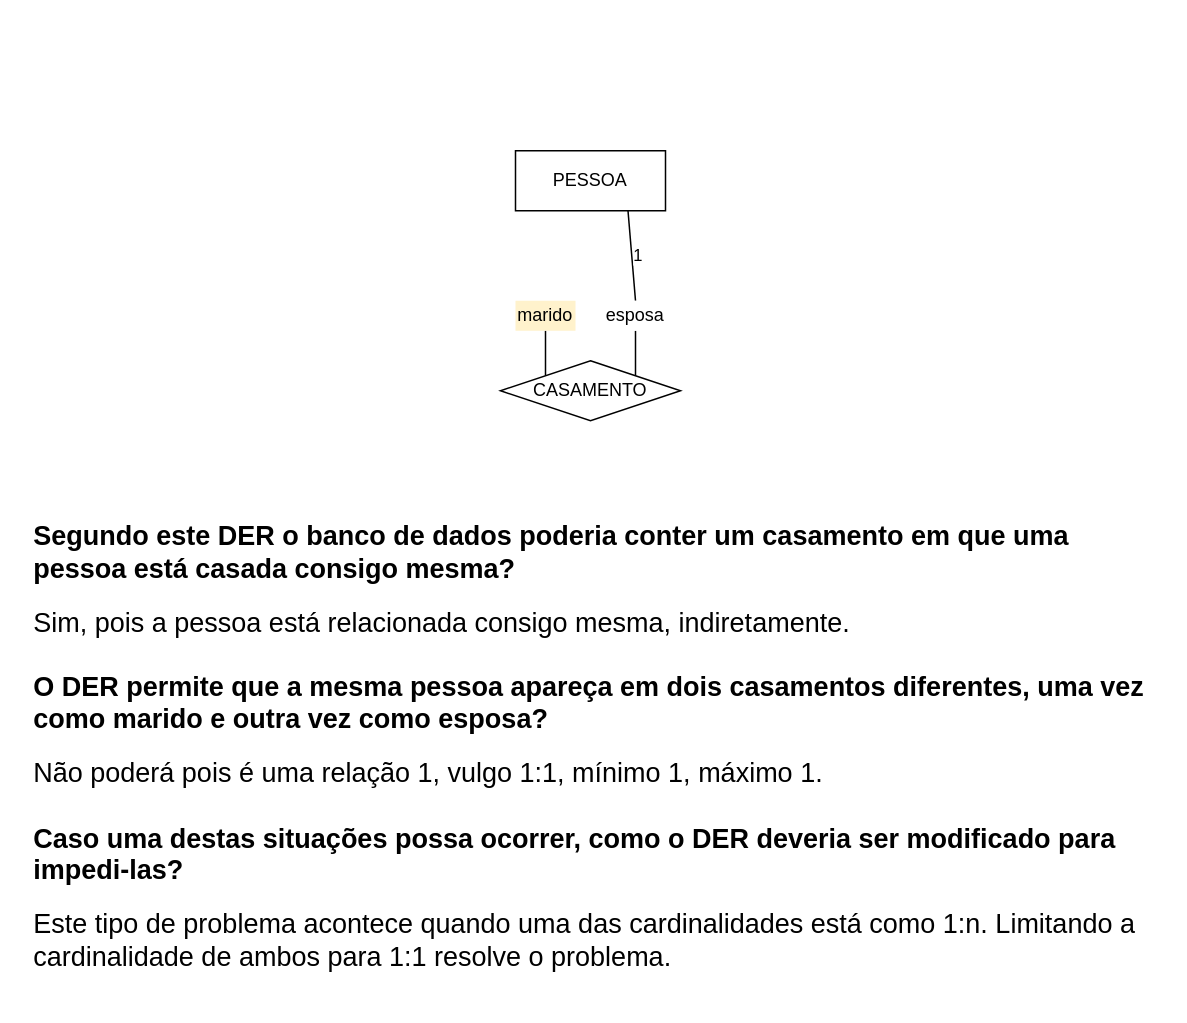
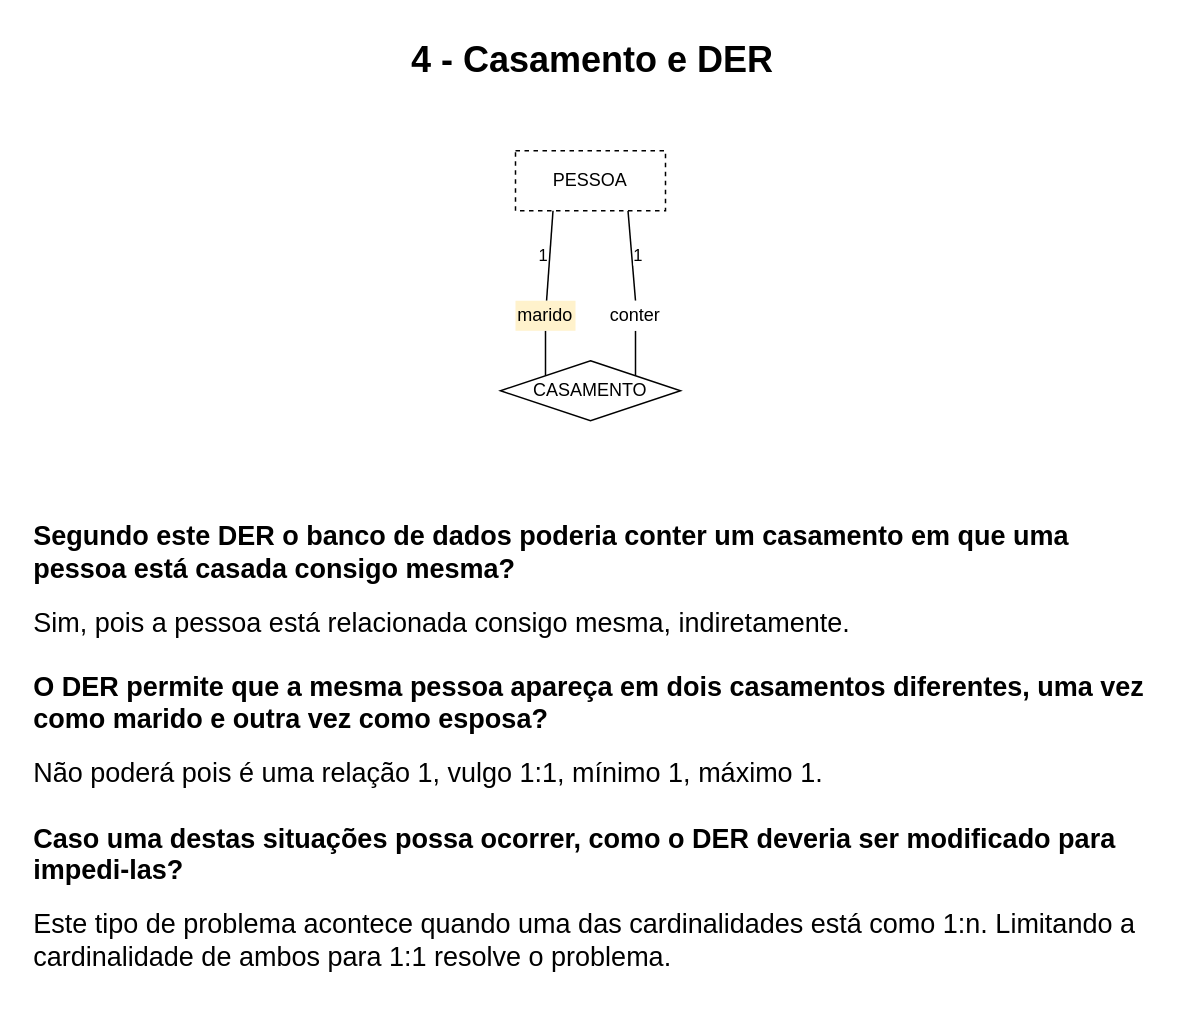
  <mxCell id="0" />
  <mxCell id="1" parent="0" />
  <mxCell id="2" style="rounded=0;orthogonalLoop=1;jettySize=auto;html=1;exitX=0.5;exitY=1;exitDx=0;exitDy=0;entryX=1;entryY=0;entryDx=0;entryDy=0;endArrow=none;endFill=0;" parent="1" source="9" target="5" edge="1"><mxGeometry relative="1" as="geometry" /></mxCell>
  <mxCell id="3" value="1" style="rounded=0;orthogonalLoop=1;jettySize=auto;html=1;exitX=0.75;exitY=1;exitDx=0;exitDy=0;entryX=0.5;entryY=0;entryDx=0;entryDy=0;endArrow=none;endFill=0;labelPosition=right;verticalLabelPosition=middle;align=left;verticalAlign=middle;" parent="1" source="4" target="9" edge="1"><mxGeometry relative="1" as="geometry" /></mxCell>
- <mxCell id="4" value="PESSOA" style="whiteSpace=wrap;html=1;align=center;" parent="1" vertex="1"><mxGeometry x="343" y="100" width="100" height="40" as="geometry" /></mxCell>
+ <mxCell id="4" value="PESSOA" style="whiteSpace=wrap;html=1;align=center;dashed=1;" parent="1" vertex="1"><mxGeometry x="343" y="100" width="100" height="40" as="geometry" /></mxCell>
  <mxCell id="5" value="CASAMENTO" style="rhombus;whiteSpace=wrap;html=1;" parent="1" vertex="1"><mxGeometry x="333" y="240" width="120" height="40" as="geometry" /></mxCell>
  <mxCell id="6" style="rounded=0;orthogonalLoop=1;jettySize=auto;html=1;entryX=0;entryY=0;entryDx=0;entryDy=0;endArrow=none;endFill=0;" parent="1" source="8" target="5" edge="1"><mxGeometry relative="1" as="geometry" /></mxCell>
+ <mxCell id="7" value="1" style="rounded=0;orthogonalLoop=1;jettySize=auto;html=1;entryX=0.25;entryY=1;entryDx=0;entryDy=0;endArrow=none;endFill=0;labelPosition=left;verticalLabelPosition=middle;align=right;verticalAlign=middle;" parent="1" source="8" target="4" edge="1"><mxGeometry relative="1" as="geometry" /></mxCell>
  <mxCell id="8" value="marido" style="whiteSpace=wrap;html=1;align=center;strokeColor=none;fillColor=#fff2cc;" parent="1" vertex="1"><mxGeometry x="343" y="200" width="40" height="20" as="geometry" /></mxCell>
- <mxCell id="9" value="esposa" style="whiteSpace=wrap;html=1;align=center;strokeColor=none;" parent="1" vertex="1"><mxGeometry x="403" y="200" width="40" height="20" as="geometry" /></mxCell>
+ <mxCell id="9" value="conter" style="whiteSpace=wrap;html=1;align=center;strokeColor=none;" parent="1" vertex="1"><mxGeometry x="403" y="200" width="40" height="20" as="geometry" /></mxCell>
+ <mxCell id="10" value="&lt;h1&gt;4 - Casamento e DER&lt;/h1&gt;" style="text;html=1;strokeColor=none;fillColor=none;spacing=5;spacingTop=-20;whiteSpace=wrap;overflow=hidden;rounded=0;align=center;" parent="1" vertex="1"><mxGeometry x="20" y="20" width="749" height="40" as="geometry" /></mxCell>
  <mxCell id="11" value="&lt;span style=&quot;text-align: left; text-indent: 0px; display: inline; float: none;&quot;&gt;&lt;b style=&quot;font-family: helvetica; font-size: 18px; font-style: normal; letter-spacing: normal; text-transform: none; word-spacing: 0px;&quot;&gt;Segundo este DER o banco de dados poderia conter um casamento&amp;nbsp;em que uma pessoa está casada consigo mesma?&lt;br&gt;&lt;/b&gt;&lt;br&gt;&lt;span style=&quot;font-family: helvetica; font-size: 18px; font-style: normal; letter-spacing: normal; text-transform: none; word-spacing: 0px; font-weight: 400; text-align: left; text-indent: 0px; display: inline; float: none;&quot;&gt;Sim, pois a pessoa está relacionada consigo mesma, indiretamente.&lt;br&gt;&lt;br&gt;&lt;/span&gt;&lt;b style=&quot;font-family: helvetica; font-size: 18px; font-style: normal; letter-spacing: normal; text-transform: none; word-spacing: 0px;&quot;&gt;O DER permite que a mesma pessoa apareça em dois casamentos diferentes, uma vez como marido e outra vez como esposa?&lt;br&gt;&lt;/b&gt;&lt;br&gt;&lt;font face=&quot;helvetica&quot;&gt;&lt;span style=&quot;font-size: 18px&quot;&gt;Não poderá pois é uma relação 1, vulgo 1:1, mínimo 1, máximo 1.&lt;/span&gt;&lt;/font&gt;&lt;br&gt;&lt;blockquote style=&quot;font-family: helvetica; font-size: 18px; font-style: normal; letter-spacing: normal; text-transform: none; word-spacing: 0px; font-weight: 400; margin: 0px 0px 0px 40px; border: none; padding: 0px;&quot;&gt;&lt;span style=&quot;text-align: left; text-indent: 0px; display: inline; float: none; word-spacing: 0px; text-transform: none; letter-spacing: normal; font-weight: 400; font-style: normal; font-size: 18px; font-family: helvetica;&quot;&gt;&lt;br&gt;&lt;/span&gt;&lt;/blockquote&gt;&lt;b style=&quot;font-family: helvetica; font-size: 18px; font-style: normal; letter-spacing: normal; text-transform: none; word-spacing: 0px;&quot;&gt;Caso uma destas situações possa ocorrer, como o DER deveria ser modificado para impedi-las?&lt;br&gt;&lt;/b&gt;&lt;br&gt;&lt;font face=&quot;helvetica&quot;&gt;&lt;span style=&quot;font-size: 18px&quot;&gt;Este tipo de problema acontece quando uma das cardinalidades está como 1:n. Limitando a cardinalidade de ambos para 1:1 resolve o problema.&lt;/span&gt;&lt;/font&gt;&lt;br&gt;&lt;/span&gt;" style="text;whiteSpace=wrap;html=1;labelBackgroundColor=none;" parent="1" vertex="1"><mxGeometry x="20" y="340" width="748" height="320" as="geometry" /></mxCell>
